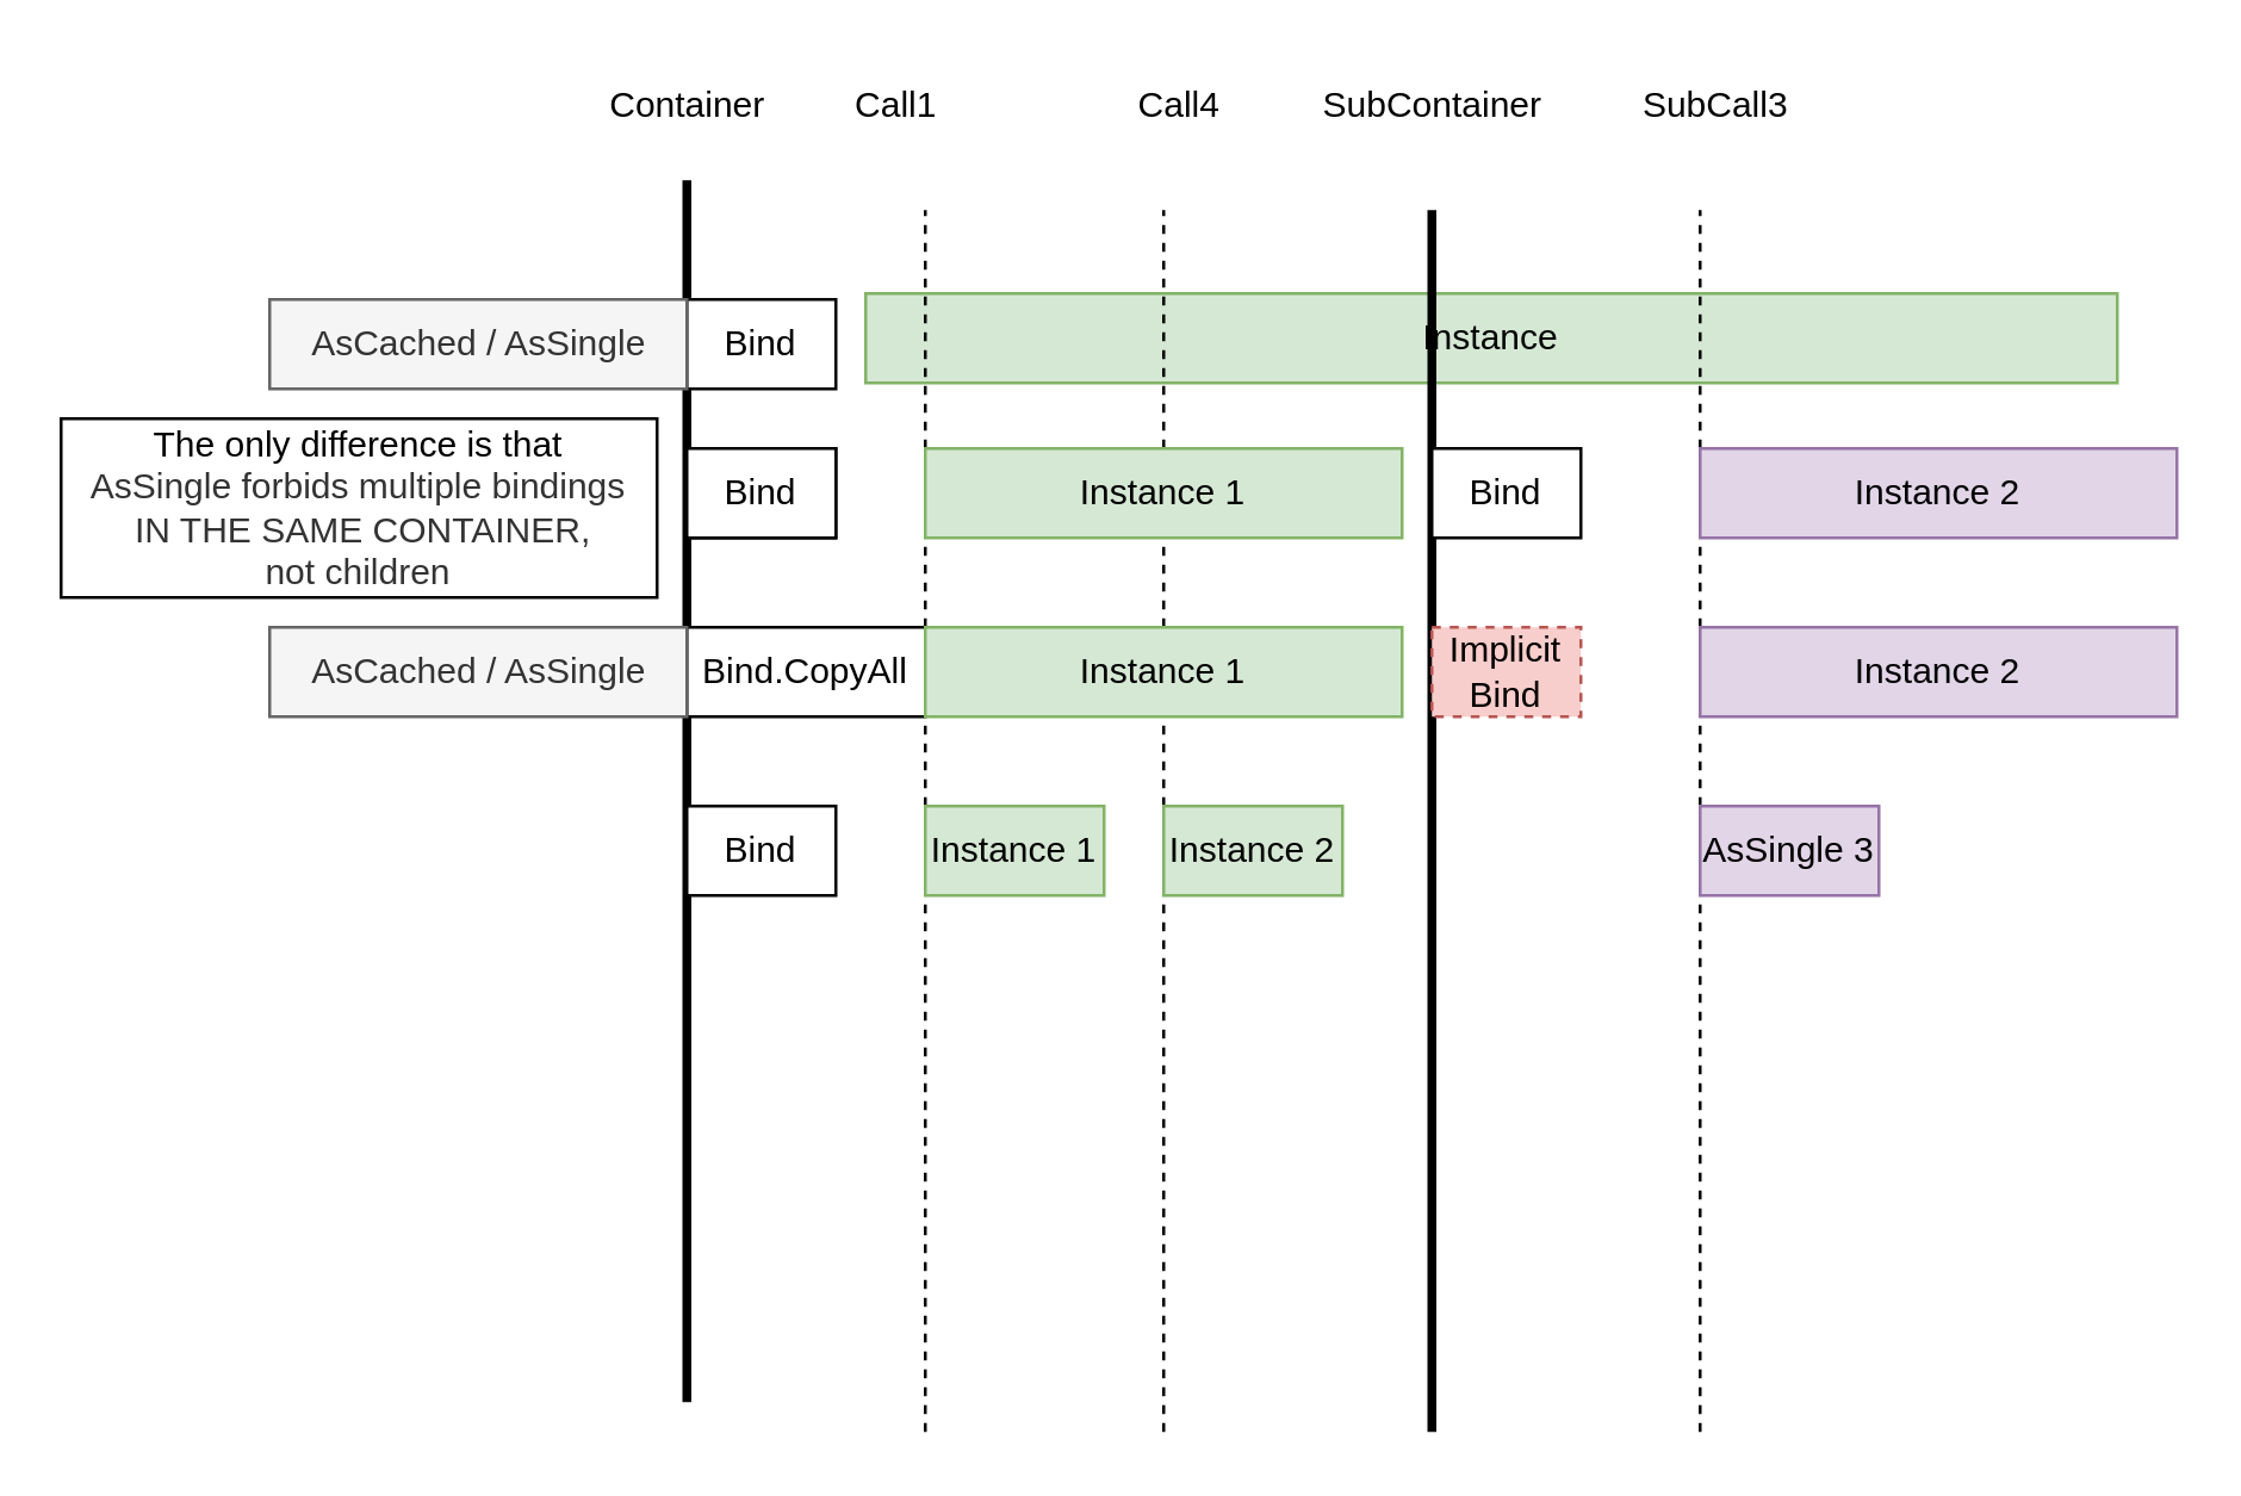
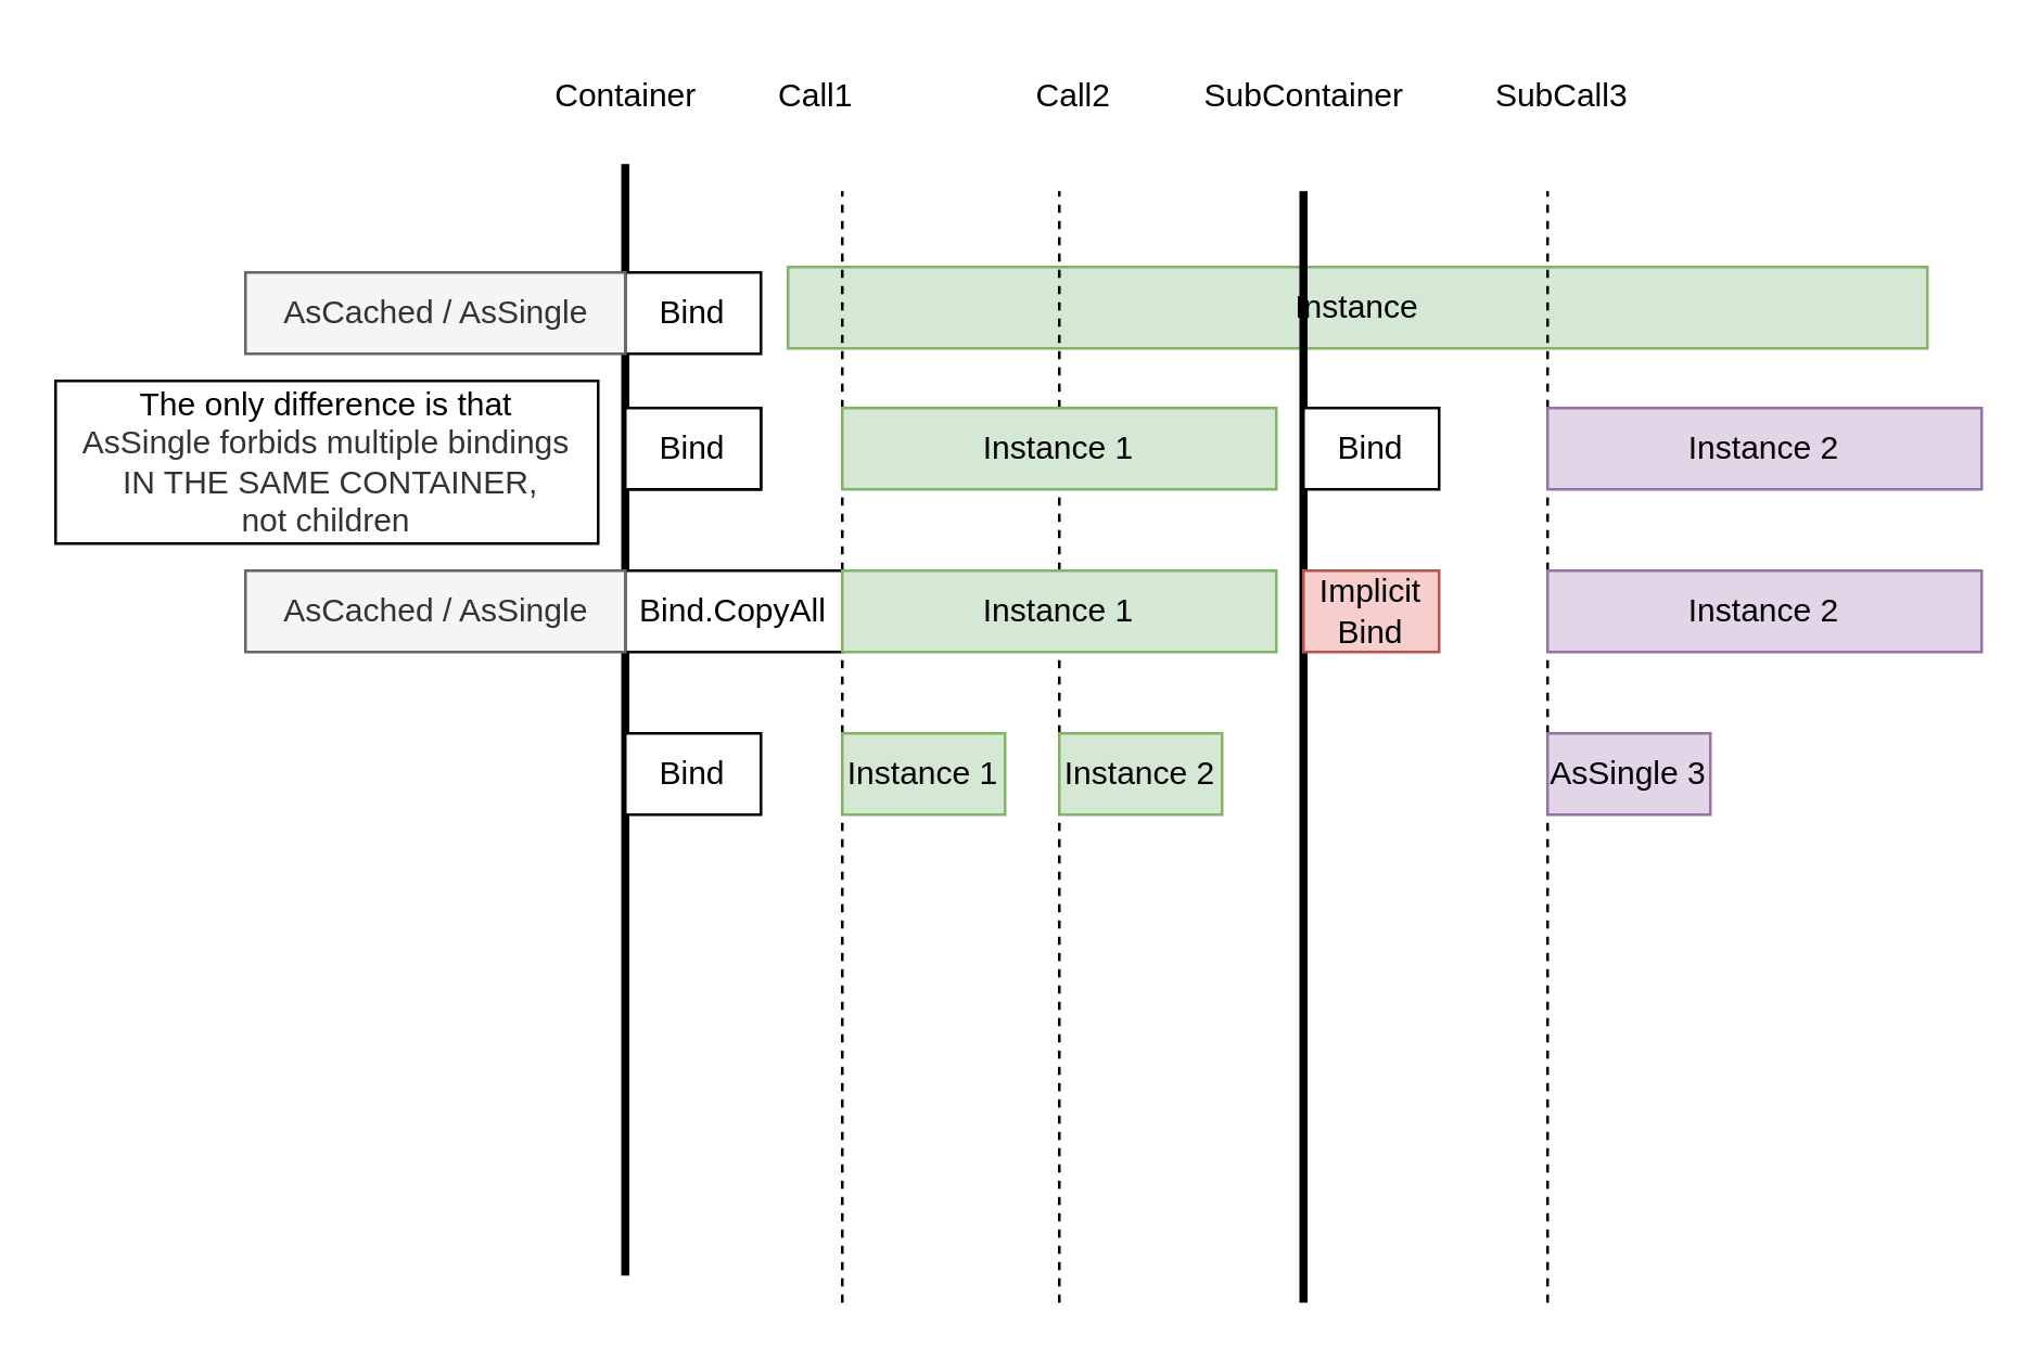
  <mxCell id="0" />
  <mxCell id="1" parent="0" />
  <mxCell id="2" value="Instance" style="rounded=0;whiteSpace=wrap;html=1;fillColor=#d5e8d4;strokeColor=#82b366;" vertex="1" parent="1"><mxGeometry x="290" y="98" width="420" height="30" as="geometry" /></mxCell>
  <mxCell id="3" value="" style="endArrow=none;html=1;rounded=0;strokeWidth=3;" edge="1" parent="1"><mxGeometry width="50" height="50" relative="1" as="geometry"><mxPoint x="230" y="470" as="sourcePoint" /><mxPoint x="230" y="60" as="targetPoint" /></mxGeometry></mxCell>
  <mxCell id="4" value="" style="endArrow=none;html=1;rounded=0;strokeWidth=3;" edge="1" parent="1"><mxGeometry width="50" height="50" relative="1" as="geometry"><mxPoint x="480" y="480" as="sourcePoint" /><mxPoint x="480" y="70" as="targetPoint" /></mxGeometry></mxCell>
  <mxCell id="5" value="" style="endArrow=none;html=1;rounded=0;dashed=1;" edge="1" parent="1"><mxGeometry width="50" height="50" relative="1" as="geometry"><mxPoint x="310" y="480" as="sourcePoint" /><mxPoint x="310" y="70" as="targetPoint" /></mxGeometry></mxCell>
  <mxCell id="6" value="Container" style="text;html=1;align=center;verticalAlign=middle;resizable=0;points=[];autosize=1;strokeColor=none;fillColor=none;" vertex="1" parent="1"><mxGeometry x="190" y="20" width="80" height="30" as="geometry" /></mxCell>
  <mxCell id="7" value="" style="endArrow=none;html=1;rounded=0;dashed=1;" edge="1" parent="1"><mxGeometry width="50" height="50" relative="1" as="geometry"><mxPoint x="390" y="480" as="sourcePoint" /><mxPoint x="390" y="70" as="targetPoint" /></mxGeometry></mxCell>
  <mxCell id="8" value="Call1" style="text;html=1;align=center;verticalAlign=middle;resizable=0;points=[];autosize=1;strokeColor=none;fillColor=none;" vertex="1" parent="1"><mxGeometry x="275" y="20" width="50" height="30" as="geometry" /></mxCell>
- <mxCell id="9" value="Call4" style="text;html=1;align=center;verticalAlign=middle;resizable=0;points=[];autosize=1;strokeColor=none;fillColor=none;" vertex="1" parent="1"><mxGeometry x="370" y="20" width="50" height="30" as="geometry" /></mxCell>
+ <mxCell id="9" value="Call2" style="text;html=1;align=center;verticalAlign=middle;resizable=0;points=[];autosize=1;strokeColor=none;fillColor=none;" vertex="1" parent="1"><mxGeometry x="370" y="20" width="50" height="30" as="geometry" /></mxCell>
  <mxCell id="10" value="SubContainer" style="text;html=1;align=center;verticalAlign=middle;resizable=0;points=[];autosize=1;strokeColor=none;fillColor=none;" vertex="1" parent="1"><mxGeometry x="430" y="20" width="100" height="30" as="geometry" /></mxCell>
  <mxCell id="11" value="SubCall3" style="text;html=1;align=center;verticalAlign=middle;resizable=0;points=[];autosize=1;strokeColor=none;fillColor=none;" vertex="1" parent="1"><mxGeometry x="540" y="20" width="70" height="30" as="geometry" /></mxCell>
  <mxCell id="12" value="" style="endArrow=none;html=1;rounded=0;dashed=1;" edge="1" parent="1"><mxGeometry width="50" height="50" relative="1" as="geometry"><mxPoint x="570" y="480" as="sourcePoint" /><mxPoint x="570" y="70" as="targetPoint" /></mxGeometry></mxCell>
  <mxCell id="13" value="Bind" style="rounded=0;whiteSpace=wrap;html=1;" vertex="1" parent="1"><mxGeometry x="230" y="100" width="50" height="30" as="geometry" /></mxCell>
  <mxCell id="14" value="AsCached / AsSingle" style="text;html=1;align=center;verticalAlign=middle;resizable=0;points=[];autosize=1;strokeColor=#666666;fillColor=#f5f5f5;fontColor=#333333;" vertex="1" parent="1"><mxGeometry x="90" y="100" width="140" height="30" as="geometry" /></mxCell>
  <mxCell id="15" value="Bind" style="rounded=0;whiteSpace=wrap;html=1;" vertex="1" parent="1"><mxGeometry x="230" y="150" width="50" height="30" as="geometry" /></mxCell>
  <mxCell id="16" value="Bind" style="rounded=0;whiteSpace=wrap;html=1;" vertex="1" parent="1"><mxGeometry x="480" y="150" width="50" height="30" as="geometry" /></mxCell>
  <mxCell id="17" value="Instance 1" style="rounded=0;whiteSpace=wrap;html=1;fillColor=#d5e8d4;strokeColor=#82b366;" vertex="1" parent="1"><mxGeometry x="310" y="150" width="160" height="30" as="geometry" /></mxCell>
  <mxCell id="18" value="Instance 2" style="rounded=0;whiteSpace=wrap;html=1;fillColor=#e1d5e7;strokeColor=#9673a6;" vertex="1" parent="1"><mxGeometry x="570" y="150" width="160" height="30" as="geometry" /></mxCell>
  <mxCell id="19" value="Bind" style="rounded=0;whiteSpace=wrap;html=1;" vertex="1" parent="1"><mxGeometry x="230" y="150" width="50" height="30" as="geometry" /></mxCell>
  <mxCell id="20" value="Bind" style="rounded=0;whiteSpace=wrap;html=1;" vertex="1" parent="1"><mxGeometry x="230" y="270" width="50" height="30" as="geometry" /></mxCell>
  <mxCell id="21" value="Instance 1" style="rounded=0;whiteSpace=wrap;html=1;fillColor=#d5e8d4;strokeColor=#82b366;" vertex="1" parent="1"><mxGeometry x="310" y="270" width="60" height="30" as="geometry" /></mxCell>
  <mxCell id="22" value="Instance 2" style="rounded=0;whiteSpace=wrap;html=1;fillColor=#d5e8d4;strokeColor=#82b366;gradientColor=none;" vertex="1" parent="1"><mxGeometry x="390" y="270" width="60" height="30" as="geometry" /></mxCell>
  <mxCell id="23" value="AsSingle 3" style="rounded=0;whiteSpace=wrap;html=1;fillColor=#e1d5e7;strokeColor=#9673a6;" vertex="1" parent="1"><mxGeometry x="570" y="270" width="60" height="30" as="geometry" /></mxCell>
  <mxCell id="24" value="Bind.CopyAll" style="rounded=0;whiteSpace=wrap;html=1;" vertex="1" parent="1"><mxGeometry x="230" y="210" width="80" height="30" as="geometry" /></mxCell>
  <mxCell id="25" value="Instance 1" style="rounded=0;whiteSpace=wrap;html=1;fillColor=#d5e8d4;strokeColor=#82b366;" vertex="1" parent="1"><mxGeometry x="310" y="210" width="160" height="30" as="geometry" /></mxCell>
- <mxCell id="26" value="Implicit Bind" style="rounded=0;whiteSpace=wrap;html=1;fillColor=#f8cecc;strokeColor=#b85450;dashed=1;" vertex="1" parent="1"><mxGeometry x="480" y="210" width="50" height="30" as="geometry" /></mxCell>
+ <mxCell id="26" value="Implicit Bind" style="rounded=0;whiteSpace=wrap;html=1;fillColor=#f8cecc;strokeColor=#b85450;" vertex="1" parent="1"><mxGeometry x="480" y="210" width="50" height="30" as="geometry" /></mxCell>
  <mxCell id="27" value="Instance 2" style="rounded=0;whiteSpace=wrap;html=1;fillColor=#e1d5e7;strokeColor=#9673a6;" vertex="1" parent="1"><mxGeometry x="570" y="210" width="160" height="30" as="geometry" /></mxCell>
  <mxCell id="28" value="AsCached / AsSingle" style="text;html=1;align=center;verticalAlign=middle;resizable=0;points=[];autosize=1;strokeColor=#666666;fillColor=#f5f5f5;fontColor=#333333;" vertex="1" parent="1"><mxGeometry x="90" y="210" width="140" height="30" as="geometry" /></mxCell>
  <mxCell id="29" value="The only difference is that&lt;br style=&quot;border-color: var(--border-color); color: rgb(51, 51, 51);&quot;&gt;&lt;span style=&quot;color: rgb(51, 51, 51);&quot;&gt;AsSingle forbids multiple bindings&lt;/span&gt;&lt;br style=&quot;border-color: var(--border-color); color: rgb(51, 51, 51);&quot;&gt;&lt;span style=&quot;color: rgb(51, 51, 51);&quot;&gt;&amp;nbsp;IN THE SAME CONTAINER,&lt;/span&gt;&lt;br style=&quot;border-color: var(--border-color); color: rgb(51, 51, 51);&quot;&gt;&lt;span style=&quot;color: rgb(51, 51, 51);&quot;&gt;not children&lt;/span&gt;" style="rounded=0;whiteSpace=wrap;html=1;" vertex="1" parent="1"><mxGeometry x="20" y="140" width="200" height="60" as="geometry" /></mxCell>
  <mxCell id="30" style="edgeStyle=orthogonalEdgeStyle;rounded=0;orthogonalLoop=1;jettySize=auto;html=1;exitX=0.5;exitY=1;exitDx=0;exitDy=0;" edge="1" parent="1" source="24" target="24"><mxGeometry relative="1" as="geometry" /></mxCell>
